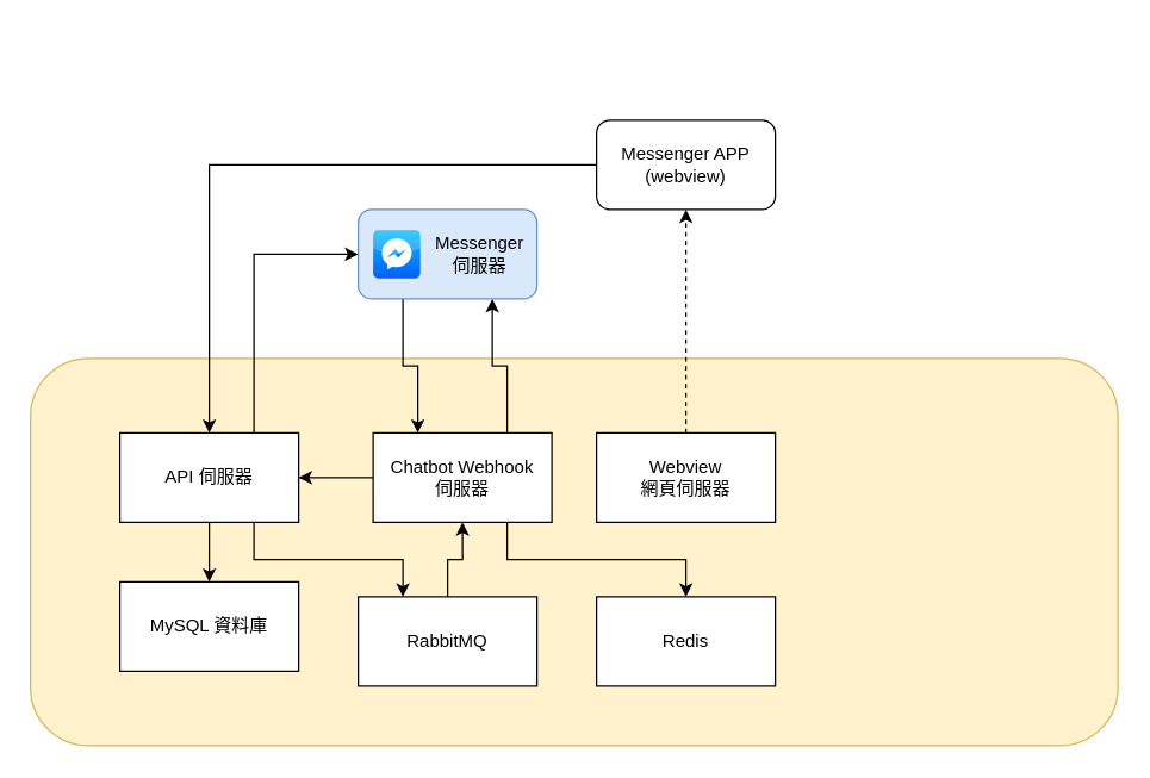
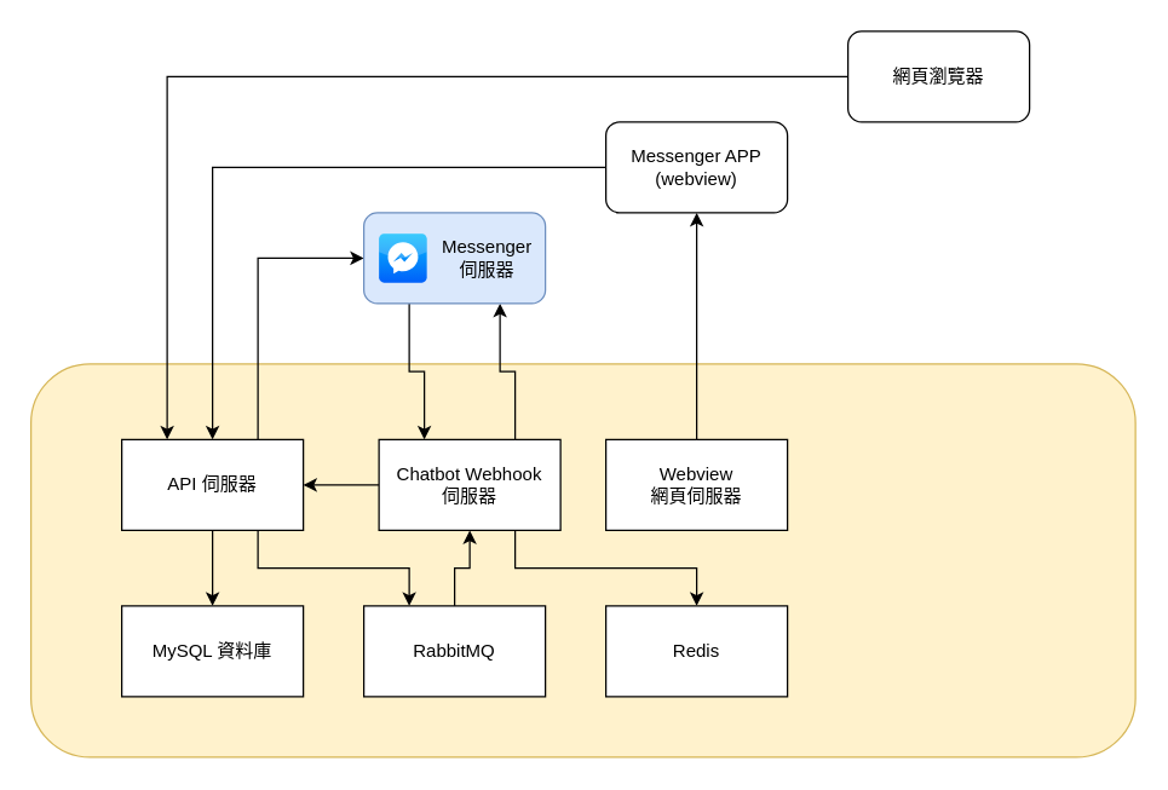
  <mxCell id="0" />
  <mxCell id="1" parent="0" />
  <mxCell id="2" value="" style="rounded=1;whiteSpace=wrap;html=1;fillColor=#fff2cc;strokeColor=#d6b656;" vertex="1" parent="1"><mxGeometry x="20" y="240" width="730" height="260" as="geometry" /></mxCell>
  <mxCell id="3" style="edgeStyle=orthogonalEdgeStyle;rounded=0;orthogonalLoop=1;jettySize=auto;html=1;entryX=0;entryY=0.5;entryDx=0;entryDy=0;exitX=0.75;exitY=0;exitDx=0;exitDy=0;" edge="1" parent="1" source="6" target="14"><mxGeometry relative="1" as="geometry" /></mxCell>
  <mxCell id="4" style="edgeStyle=orthogonalEdgeStyle;rounded=0;orthogonalLoop=1;jettySize=auto;html=1;" edge="1" parent="1" source="6" target="19"><mxGeometry relative="1" as="geometry" /></mxCell>
  <mxCell id="5" style="edgeStyle=orthogonalEdgeStyle;rounded=0;orthogonalLoop=1;jettySize=auto;html=1;entryX=0.25;entryY=0;entryDx=0;entryDy=0;startArrow=none;startFill=0;exitX=0.75;exitY=1;exitDx=0;exitDy=0;" edge="1" parent="1" source="6" target="21"><mxGeometry relative="1" as="geometry" /></mxCell>
  <mxCell id="6" value="API 伺服器" style="rounded=0;whiteSpace=wrap;html=1;" vertex="1" parent="1"><mxGeometry x="80" y="290" width="120" height="60" as="geometry" /></mxCell>
- <mxCell id="7" style="edgeStyle=orthogonalEdgeStyle;rounded=0;orthogonalLoop=1;jettySize=auto;html=1;dashed=1;" edge="1" parent="1" source="8" target="16"><mxGeometry relative="1" as="geometry" /></mxCell>
+ <mxCell id="7" style="edgeStyle=orthogonalEdgeStyle;rounded=0;orthogonalLoop=1;jettySize=auto;html=1;" edge="1" parent="1" source="8" target="16"><mxGeometry relative="1" as="geometry" /></mxCell>
  <mxCell id="8" value="Webview&lt;br&gt;網頁伺服器" style="rounded=0;whiteSpace=wrap;html=1;" vertex="1" parent="1"><mxGeometry x="400" y="290" width="120" height="60" as="geometry" /></mxCell>
  <mxCell id="9" style="edgeStyle=orthogonalEdgeStyle;rounded=0;orthogonalLoop=1;jettySize=auto;html=1;entryX=1;entryY=0.5;entryDx=0;entryDy=0;" edge="1" parent="1" source="12" target="6"><mxGeometry relative="1" as="geometry" /></mxCell>
  <mxCell id="10" style="edgeStyle=orthogonalEdgeStyle;rounded=0;orthogonalLoop=1;jettySize=auto;html=1;entryX=0.75;entryY=1;entryDx=0;entryDy=0;exitX=0.75;exitY=0;exitDx=0;exitDy=0;" edge="1" parent="1" source="12" target="14"><mxGeometry relative="1" as="geometry" /></mxCell>
  <mxCell id="11" style="edgeStyle=orthogonalEdgeStyle;rounded=0;orthogonalLoop=1;jettySize=auto;html=1;entryX=0.5;entryY=0;entryDx=0;entryDy=0;exitX=0.75;exitY=1;exitDx=0;exitDy=0;startArrow=none;startFill=0;" edge="1" parent="1" source="12" target="22"><mxGeometry relative="1" as="geometry" /></mxCell>
  <mxCell id="12" value="Chatbot Webhook&lt;br&gt;伺服器" style="rounded=0;whiteSpace=wrap;html=1;" vertex="1" parent="1"><mxGeometry x="250" y="290" width="120" height="60" as="geometry" /></mxCell>
  <mxCell id="13" style="edgeStyle=orthogonalEdgeStyle;rounded=0;orthogonalLoop=1;jettySize=auto;html=1;entryX=0.25;entryY=0;entryDx=0;entryDy=0;exitX=0.25;exitY=1;exitDx=0;exitDy=0;" edge="1" parent="1" source="14" target="12"><mxGeometry relative="1" as="geometry" /></mxCell>
  <mxCell id="14" value="Messenger&amp;nbsp;&amp;nbsp;&lt;br&gt;&lt;div style=&quot;text-align: center&quot;&gt;&lt;span&gt;伺服器&amp;nbsp;&amp;nbsp;&lt;/span&gt;&lt;/div&gt;" style="rounded=1;whiteSpace=wrap;html=1;align=right;fillColor=#dae8fc;strokeColor=#6c8ebf;" vertex="1" parent="1"><mxGeometry x="240" y="140" width="120" height="60" as="geometry" /></mxCell>
  <mxCell id="15" style="edgeStyle=orthogonalEdgeStyle;rounded=0;orthogonalLoop=1;jettySize=auto;html=1;" edge="1" parent="1" source="16" target="6"><mxGeometry relative="1" as="geometry" /></mxCell>
  <mxCell id="16" value="Messenger APP&lt;br&gt;(webview)" style="rounded=1;whiteSpace=wrap;html=1;" vertex="1" parent="1"><mxGeometry x="400" y="80" width="120" height="60" as="geometry" /></mxCell>
- <mxCell id="19" value="MySQL 資料庫" style="rounded=0;whiteSpace=wrap;html=1;" vertex="1" parent="1"><mxGeometry x="80" y="390" width="120" height="60" as="geometry" /></mxCell>
+ <mxCell id="17" style="edgeStyle=orthogonalEdgeStyle;rounded=0;orthogonalLoop=1;jettySize=auto;html=1;entryX=0.25;entryY=0;entryDx=0;entryDy=0;" edge="1" parent="1" source="18" target="6"><mxGeometry relative="1" as="geometry" /></mxCell>
+ <mxCell id="18" value="網頁瀏覽器" style="rounded=1;whiteSpace=wrap;html=1;" vertex="1" parent="1"><mxGeometry x="560" y="20" width="120" height="60" as="geometry" /></mxCell>
+ <mxCell id="19" value="MySQL 資料庫" style="rounded=0;whiteSpace=wrap;html=1;" vertex="1" parent="1"><mxGeometry x="80" y="400" width="120" height="60" as="geometry" /></mxCell>
  <mxCell id="20" style="edgeStyle=orthogonalEdgeStyle;rounded=0;orthogonalLoop=1;jettySize=auto;html=1;entryX=0.5;entryY=1;entryDx=0;entryDy=0;startArrow=none;startFill=0;" edge="1" parent="1" source="21" target="12"><mxGeometry relative="1" as="geometry" /></mxCell>
  <mxCell id="21" value="RabbitMQ" style="rounded=0;whiteSpace=wrap;html=1;" vertex="1" parent="1"><mxGeometry x="240" y="400" width="120" height="60" as="geometry" /></mxCell>
  <mxCell id="22" value="Redis" style="rounded=0;whiteSpace=wrap;html=1;" vertex="1" parent="1"><mxGeometry x="400" y="400" width="120" height="60" as="geometry" /></mxCell>
  <mxCell id="23" value="" style="dashed=0;outlineConnect=0;html=1;align=center;labelPosition=center;verticalLabelPosition=bottom;verticalAlign=top;shape=mxgraph.webicons.messenger_3;fillColor=#09BEFC;gradientColor=#0060FA" vertex="1" parent="1"><mxGeometry x="250" y="153.8" width="31.64" height="32.4" as="geometry" /></mxCell>
